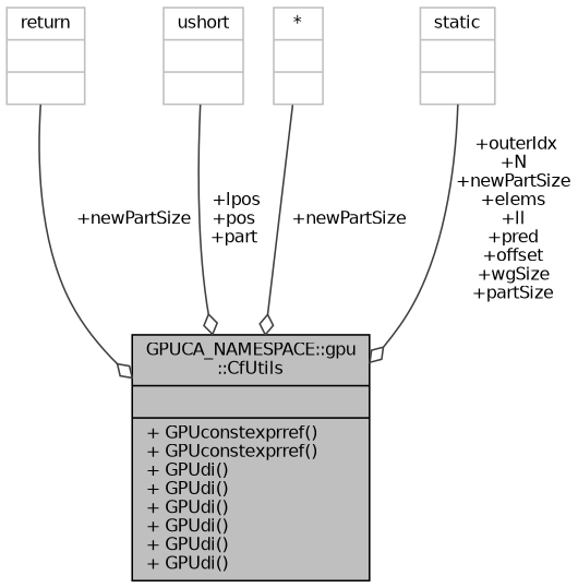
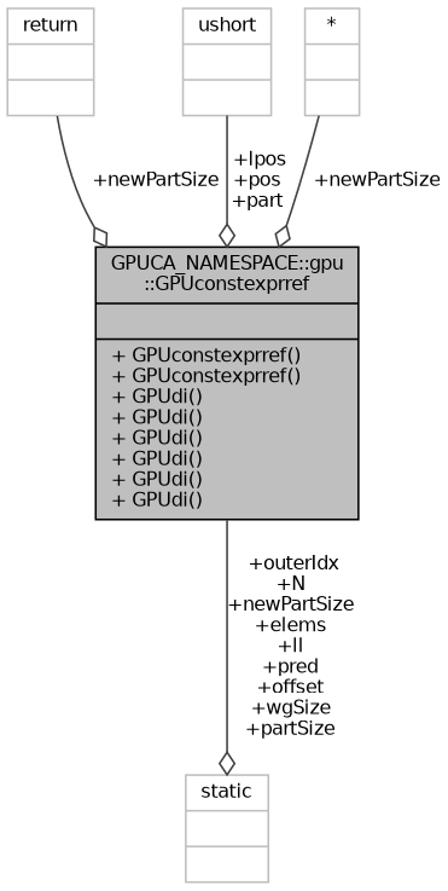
  digraph {
    node [color=grey75 fontname=Helvetica fontsize=10 shape=record]
    edge [arrowhead=odiamond color=grey25 fontname=Helvetica fontsize=10 labelfontname=Helvetica labelfontsize=10 style=solid]
-   n1 [color=black fillcolor=grey75 fontcolor=black height=0.2 label="{GPUCA_NAMESPACE::gpu\l::CfUtils\n||+ GPUconstexprref()\l+ GPUconstexprref()\l+ GPUdi()\l+ GPUdi()\l+ GPUdi()\l+ GPUdi()\l+ GPUdi()\l+ GPUdi()\l}" style=filled width=0.4]
+   n1 [color=black fillcolor=grey75 fontcolor=black height=0.2 label="{GPUCA_NAMESPACE::gpu\l::GPUconstexprref\n||+ GPUconstexprref()\l+ GPUconstexprref()\l+ GPUdi()\l+ GPUdi()\l+ GPUdi()\l+ GPUdi()\l+ GPUdi()\l+ GPUdi()\l}" style=filled width=0.4]
    n2 [height=0.2 label="{return\n||}" width=0.4]
    n3 [height=0.2 label="{ushort\n||}" width=0.4]
    n4 [height=0.2 label="{*\n||}" width=0.4]
    n5 [height=0.2 label="{static\n||}" width=0.4]
    n2 -> n1 [label=" +newPartSize"]
    n3 -> n1 [label=" +lpos\n+pos\n+part"]
    n4 -> n1 [label=" +newPartSize"]
-   n5 -> n1 [label=" +outerIdx\n+N\n+newPartSize\n+elems\n+ll\n+pred\n+offset\n+wgSize\n+partSize"]
+   n1 -> n5 [label=" +outerIdx\n+N\n+newPartSize\n+elems\n+ll\n+pred\n+offset\n+wgSize\n+partSize"]
  }
